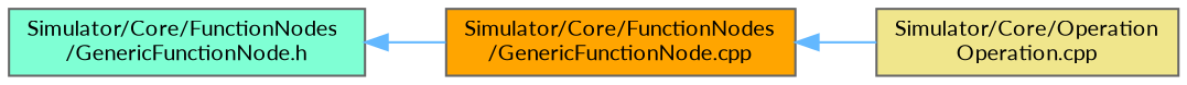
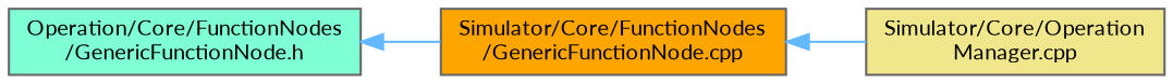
  digraph {
    fontname=Lato
    rankdir=LR
    node [color=grey40 fontname=Lato fontsize=10 shape=box style=filled]
    edge [color=steelblue1 dir=back fontname=Lato fontsize=10 labelfontname=Helvetica labelfontsize=10 style=solid]
-   n1 [color=gray40 fillcolor=aquamarine fontcolor=black height=0.2 label="Simulator/Core/FunctionNodes\l/GenericFunctionNode.h" width=0.4]
+   n1 [color=gray40 fillcolor=aquamarine fontcolor=black height=0.2 label="Operation/Core/FunctionNodes\l/GenericFunctionNode.h" width=0.4]
    n2 [fillcolor=orange height=0.2 label="Simulator/Core/FunctionNodes\l/GenericFunctionNode.cpp" width=0.4]
-   n3 [fillcolor=khaki height=0.2 label="Simulator/Core/Operation\lOperation.cpp" width=0.4]
+   n3 [fillcolor=khaki height=0.2 label="Simulator/Core/Operation\lManager.cpp" width=0.4]
    n1 -> n2
    n2 -> n3
  }
